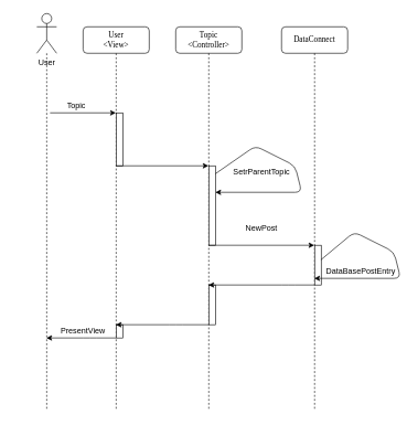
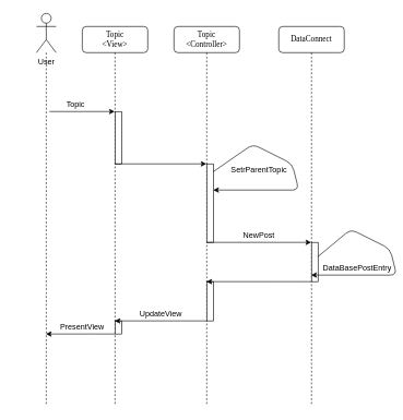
  <mxCell id="0" />
  <mxCell id="1" parent="0" />
  <mxCell id="2" value="Topic&lt;br&gt;&amp;lt;Controller&amp;gt;" style="shape=umlLifeline;perimeter=lifelinePerimeter;whiteSpace=wrap;html=1;container=1;collapsible=0;recursiveResize=0;outlineConnect=0;rounded=1;shadow=0;comic=0;labelBackgroundColor=none;strokeColor=#000000;strokeWidth=1;fillColor=#FFFFFF;fontFamily=Verdana;fontSize=12;fontColor=#000000;align=center;" parent="1" vertex="1"><mxGeometry x="265" y="40" width="100" height="580" as="geometry" /></mxCell>
  <mxCell id="3" value="" style="html=1;points=[];perimeter=orthogonalPerimeter;rounded=0;shadow=0;comic=0;labelBackgroundColor=none;strokeColor=#000000;strokeWidth=1;fillColor=#FFFFFF;fontFamily=Verdana;fontSize=12;fontColor=#000000;align=center;" parent="2" vertex="1"><mxGeometry x="50" y="210" width="10" height="120" as="geometry" /></mxCell>
  <mxCell id="4" value="" style="html=1;points=[];perimeter=orthogonalPerimeter;rounded=0;shadow=0;comic=0;labelBackgroundColor=none;strokeColor=#000000;strokeWidth=1;fillColor=#FFFFFF;fontFamily=Verdana;fontSize=12;fontColor=#000000;align=center;" parent="2" vertex="1"><mxGeometry x="50" y="390" width="10" height="60" as="geometry" /></mxCell>
  <mxCell id="5" value="DataConnect" style="shape=umlLifeline;perimeter=lifelinePerimeter;whiteSpace=wrap;html=1;container=1;collapsible=0;recursiveResize=0;outlineConnect=0;rounded=1;shadow=0;comic=0;labelBackgroundColor=none;strokeColor=#000000;strokeWidth=1;fillColor=#FFFFFF;fontFamily=Verdana;fontSize=12;fontColor=#000000;align=center;" parent="1" vertex="1"><mxGeometry x="425" y="40" width="100" height="580" as="geometry" /></mxCell>
  <mxCell id="6" value="" style="html=1;points=[];perimeter=orthogonalPerimeter;rounded=0;shadow=0;comic=0;labelBackgroundColor=none;strokeColor=#000000;strokeWidth=1;fillColor=#FFFFFF;fontFamily=Verdana;fontSize=12;fontColor=#000000;align=center;" parent="5" vertex="1"><mxGeometry x="50" y="330" width="10" height="60" as="geometry" /></mxCell>
  <mxCell id="7" value="" style="endArrow=classic;html=1;exitX=0.95;exitY=0.367;exitDx=0;exitDy=0;exitPerimeter=0;" parent="5" source="6" target="5" edge="1"><mxGeometry width="50" height="50" relative="1" as="geometry"><mxPoint x="80" y="345" as="sourcePoint" /><mxPoint x="130" y="390" as="targetPoint" /><Array as="points"><mxPoint x="110" y="310" /><mxPoint x="170" y="340" /><mxPoint x="180" y="380" /></Array></mxGeometry></mxCell>
- <mxCell id="8" value="User&lt;br&gt;&amp;lt;View&amp;gt;" style="shape=umlLifeline;perimeter=lifelinePerimeter;whiteSpace=wrap;html=1;container=1;collapsible=0;recursiveResize=0;outlineConnect=0;rounded=1;shadow=0;comic=0;labelBackgroundColor=none;strokeColor=#000000;strokeWidth=1;fillColor=#FFFFFF;fontFamily=Verdana;fontSize=12;fontColor=#000000;align=center;" parent="1" vertex="1"><mxGeometry x="125" y="40" width="100" height="580" as="geometry" /></mxCell>
+ <mxCell id="8" value="Topic&lt;br&gt;&amp;lt;View&amp;gt;" style="shape=umlLifeline;perimeter=lifelinePerimeter;whiteSpace=wrap;html=1;container=1;collapsible=0;recursiveResize=0;outlineConnect=0;rounded=1;shadow=0;comic=0;labelBackgroundColor=none;strokeColor=#000000;strokeWidth=1;fillColor=#FFFFFF;fontFamily=Verdana;fontSize=12;fontColor=#000000;align=center;" parent="1" vertex="1"><mxGeometry x="125" y="40" width="100" height="580" as="geometry" /></mxCell>
  <mxCell id="9" value="" style="html=1;points=[];perimeter=orthogonalPerimeter;rounded=0;shadow=0;comic=0;labelBackgroundColor=none;strokeColor=#000000;strokeWidth=1;fillColor=#FFFFFF;fontFamily=Verdana;fontSize=12;fontColor=#000000;align=center;" parent="8" vertex="1"><mxGeometry x="50" y="130" width="10" height="80" as="geometry" /></mxCell>
  <mxCell id="10" value="" style="html=1;points=[];perimeter=orthogonalPerimeter;rounded=0;shadow=0;comic=0;labelBackgroundColor=none;strokeColor=#000000;strokeWidth=1;fillColor=#FFFFFF;fontFamily=Verdana;fontSize=12;fontColor=#000000;align=center;" parent="8" vertex="1"><mxGeometry x="50" y="450" width="10" height="20" as="geometry" /></mxCell>
  <mxCell id="11" value="User&lt;br&gt;" style="shape=umlActor;verticalLabelPosition=bottom;verticalAlign=top;html=1;outlineConnect=0;" parent="1" vertex="1"><mxGeometry x="55" y="20" width="30" height="60" as="geometry" /></mxCell>
  <mxCell id="12" value="" style="shape=umlLifeline;perimeter=lifelinePerimeter;whiteSpace=wrap;html=1;container=1;collapsible=0;recursiveResize=0;outlineConnect=0;rounded=1;shadow=0;comic=0;labelBackgroundColor=none;strokeColor=#000000;strokeWidth=1;fillColor=#FFFFFF;fontFamily=Verdana;fontSize=12;fontColor=#000000;align=center;size=0;" parent="1" vertex="1"><mxGeometry x="20" y="80" width="100" height="540" as="geometry" /></mxCell>
  <mxCell id="13" value="" style="endArrow=classic;html=1;" parent="1" target="8" edge="1"><mxGeometry width="50" height="50" relative="1" as="geometry"><mxPoint x="75" y="170" as="sourcePoint" /><mxPoint x="125" y="120" as="targetPoint" /><Array as="points" /></mxGeometry></mxCell>
  <mxCell id="14" value="Topic" style="text;html=1;strokeColor=none;fillColor=none;align=center;verticalAlign=middle;whiteSpace=wrap;rounded=0;" parent="1" vertex="1"><mxGeometry x="95" y="150" width="40" height="20" as="geometry" /></mxCell>
  <mxCell id="15" value="" style="endArrow=classic;html=1;" parent="1" target="2" edge="1"><mxGeometry width="50" height="50" relative="1" as="geometry"><mxPoint x="175" y="250" as="sourcePoint" /><mxPoint x="225" y="200" as="targetPoint" /></mxGeometry></mxCell>
  <mxCell id="16" value="" style="endArrow=classic;html=1;" parent="1" target="5" edge="1"><mxGeometry width="50" height="50" relative="1" as="geometry"><mxPoint x="315" y="370" as="sourcePoint" /><mxPoint x="454.5" y="370" as="targetPoint" /></mxGeometry></mxCell>
- <mxCell id="17" value="NewPost" style="text;html=1;strokeColor=none;fillColor=none;align=center;verticalAlign=middle;whiteSpace=wrap;rounded=0;" parent="1" vertex="1"><mxGeometry x="375" y="335" width="40" height="20" as="geometry" /></mxCell>
+ <mxCell id="17" value="NewPost" style="text;html=1;strokeColor=none;fillColor=none;align=center;verticalAlign=middle;whiteSpace=wrap;rounded=0;" parent="1" vertex="1"><mxGeometry x="375" y="350" width="40" height="20" as="geometry" /></mxCell>
  <mxCell id="18" value="DataBasePostEntry" style="text;html=1;strokeColor=none;fillColor=none;align=center;verticalAlign=middle;whiteSpace=wrap;rounded=0;" parent="1" vertex="1"><mxGeometry x="525" y="400" width="40" height="20" as="geometry" /></mxCell>
  <mxCell id="19" value="" style="endArrow=classic;html=1;" parent="1" source="5" target="2" edge="1"><mxGeometry width="50" height="50" relative="1" as="geometry"><mxPoint x="370" y="460" as="sourcePoint" /><mxPoint x="420" y="410" as="targetPoint" /><Array as="points"><mxPoint x="435" y="430" /></Array></mxGeometry></mxCell>
  <mxCell id="20" value="" style="endArrow=classic;html=1;" parent="1" source="2" target="8" edge="1"><mxGeometry width="50" height="50" relative="1" as="geometry"><mxPoint x="245" y="500" as="sourcePoint" /><mxPoint x="285" y="450" as="targetPoint" /><Array as="points"><mxPoint x="265" y="490" /></Array></mxGeometry></mxCell>
+ <mxCell id="21" value="UpdateView" style="text;html=1;strokeColor=none;fillColor=none;align=center;verticalAlign=middle;whiteSpace=wrap;rounded=0;" parent="1" vertex="1"><mxGeometry x="225" y="470" width="40" height="20" as="geometry" /></mxCell>
  <mxCell id="22" value="" style="endArrow=classic;html=1;" parent="1" source="8" target="12" edge="1"><mxGeometry width="50" height="50" relative="1" as="geometry"><mxPoint x="95" y="530" as="sourcePoint" /><mxPoint x="145" y="480" as="targetPoint" /><Array as="points"><mxPoint x="135" y="510" /></Array></mxGeometry></mxCell>
  <mxCell id="23" value="PresentView" style="text;html=1;strokeColor=none;fillColor=none;align=center;verticalAlign=middle;whiteSpace=wrap;rounded=0;" parent="1" vertex="1"><mxGeometry x="105" y="490" width="40" height="20" as="geometry" /></mxCell>
  <mxCell id="24" value="" style="endArrow=classic;html=1;" edge="1" parent="1"><mxGeometry width="50" height="50" relative="1" as="geometry"><mxPoint x="325" y="262" as="sourcePoint" /><mxPoint x="325" y="290" as="targetPoint" /><Array as="points"><mxPoint x="385.5" y="220" /><mxPoint x="445.5" y="250" /><mxPoint x="455.5" y="290" /></Array></mxGeometry></mxCell>
  <mxCell id="25" value="SetrParentTopic" style="text;html=1;strokeColor=none;fillColor=none;align=center;verticalAlign=middle;whiteSpace=wrap;rounded=0;" vertex="1" parent="1"><mxGeometry x="375" y="250" width="40" height="20" as="geometry" /></mxCell>
